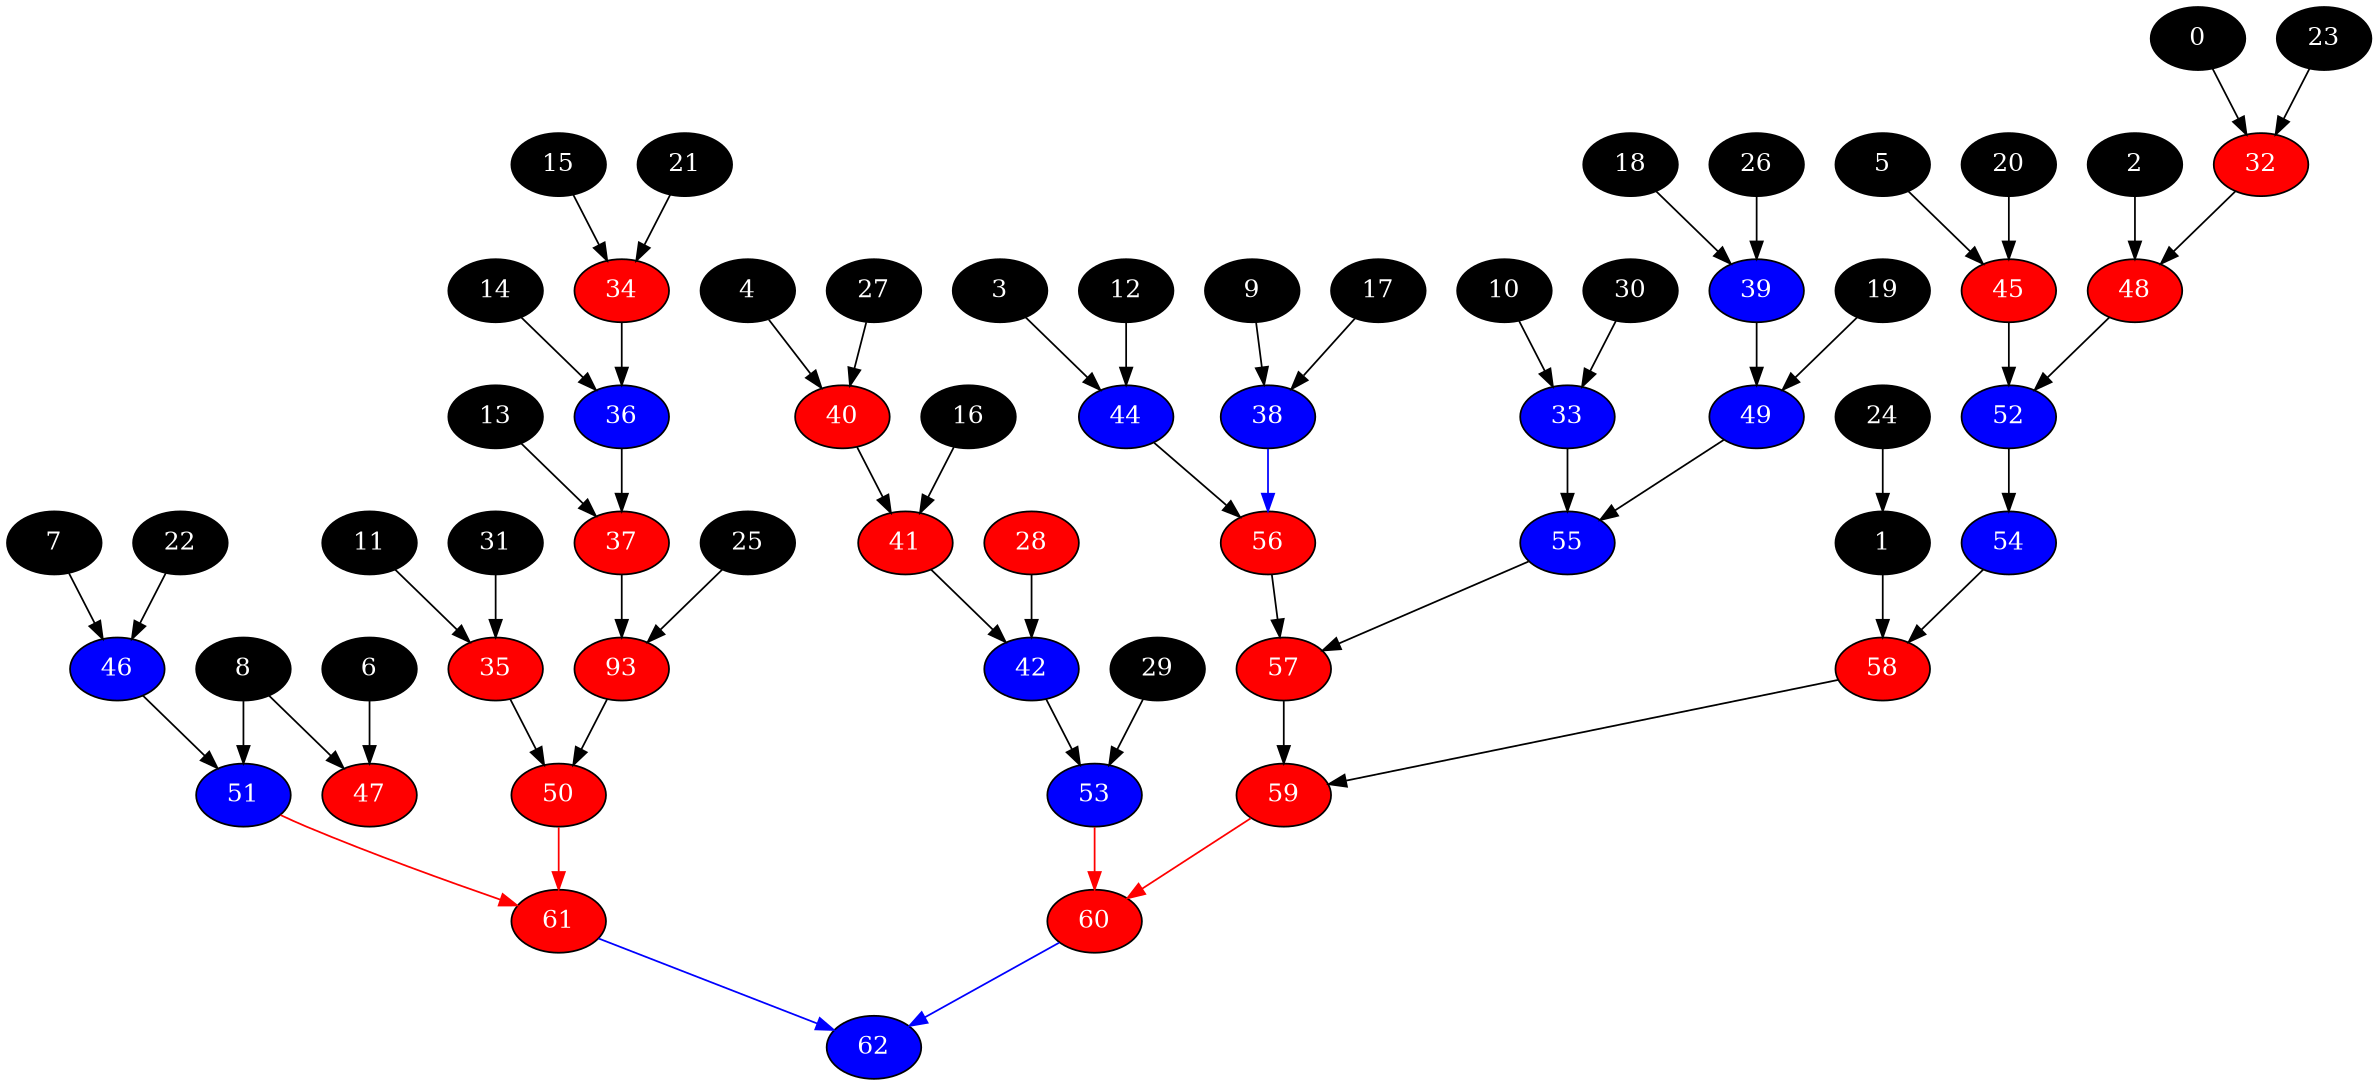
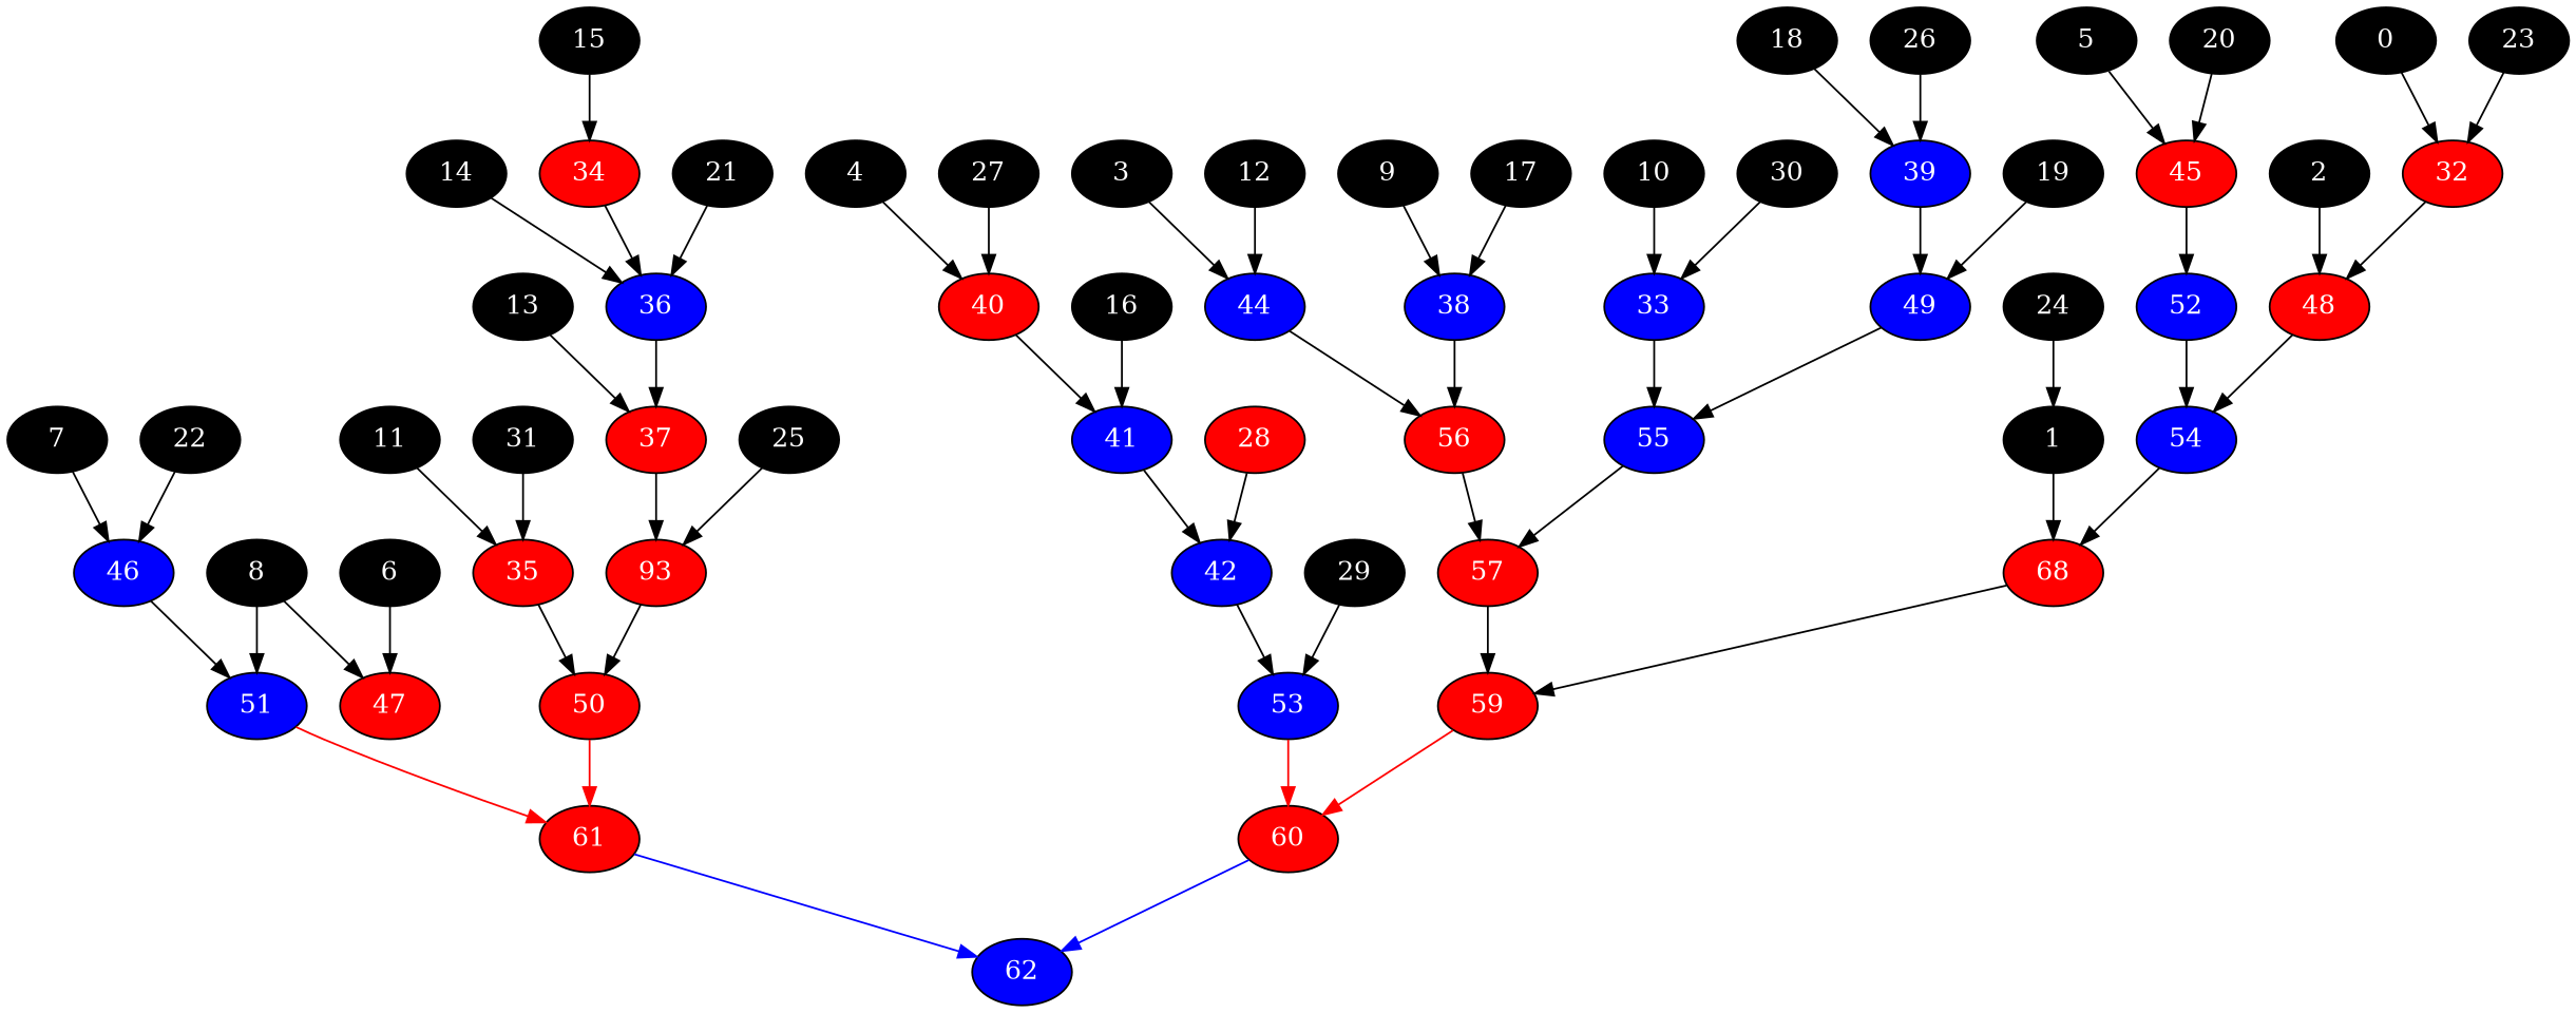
  digraph {
    node [fillcolor=black fontcolor=white style=filled]
    32 [fillcolor=red]
    0
    48 [fillcolor=red]
-   58 [fillcolor=red]
+   58 [fillcolor=red label=68]
    1
    59 [fillcolor=red]
    2
    52 [fillcolor=blue]
    44 [fillcolor=blue]
    3
    56 [fillcolor=red]
    40 [fillcolor=red]
    4
-   41 [fillcolor=red]
+   41 [fillcolor=blue]
    45 [fillcolor=red]
    5
    47 [fillcolor=red]
    6
    46 [fillcolor=blue]
    7
    51 [fillcolor=blue]
    8
    38 [fillcolor=blue]
    9
    33 [fillcolor=blue]
    10
    55 [fillcolor=blue]
    35 [fillcolor=red]
    11
    50 [fillcolor=red]
    12
    37 [fillcolor=red]
    13
    n34 [fillcolor=red label=93]
    36 [fillcolor=blue]
    14
    34 [fillcolor=red]
    15
    16
    42 [fillcolor=blue]
    17
    39 [fillcolor=blue]
    18
    49 [fillcolor=blue]
    19
    20
    21
    22
    23
    24
    54 [fillcolor=blue]
    25
    26
    27
    28 [fillcolor=red]
    53 [fillcolor=blue]
    29
    60 [fillcolor=red]
    30
    31
    57 [fillcolor=red]
    61 [fillcolor=red]
    62 [fillcolor=blue]
    32 -> 48
    0 -> 32
-   48 -> 52
+   48 -> 54
    58 -> 59
    1 -> 58
    59 -> 60 [color=red]
    2 -> 48
    52 -> 54
    44 -> 56
    3 -> 44
    56 -> 57
    40 -> 41
    4 -> 40
    41 -> 42
    45 -> 52
    5 -> 45
    6 -> 47
    46 -> 51
    7 -> 46
    51 -> 61 [color=red]
    8 -> 47
    8 -> 51
-   38 -> 56 [color=blue]
+   38 -> 56
    9 -> 38
    33 -> 55
    10 -> 33
    55 -> 57
    35 -> 50
    11 -> 35
    50 -> 61 [color=red]
    12 -> 44
    37 -> n34
    13 -> 37
    n34 -> 50
    36 -> 37
    14 -> 36
    34 -> 36
    15 -> 34
    16 -> 41
    42 -> 53
    17 -> 38
    39 -> 49
    18 -> 39
    49 -> 55
    19 -> 49
    20 -> 45
-   21 -> 34
+   21 -> 36
    22 -> 46
    23 -> 32
    24 -> 1
    54 -> 58
    25 -> n34
    26 -> 39
    27 -> 40
    28 -> 42
    53 -> 60 [color=red]
    29 -> 53
    60 -> 62 [color=blue]
    30 -> 33
    31 -> 35
    57 -> 59
    61 -> 62 [color=blue]
  }
